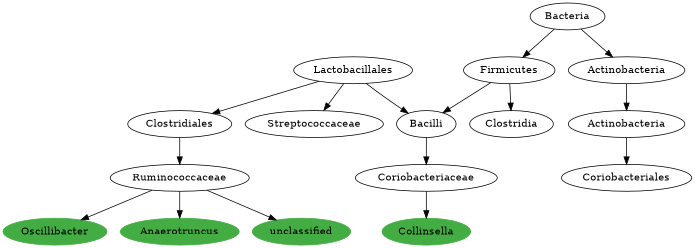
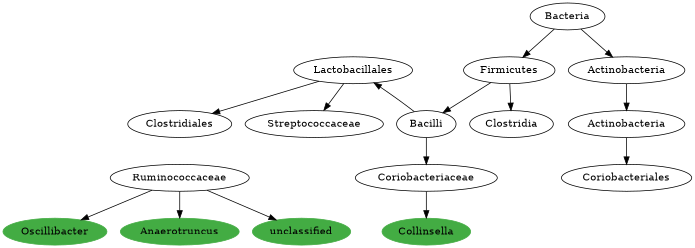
  digraph {
    n1 [color="#43AC43" label=Oscillibacter style=filled]
    n2 [label=Ruminococcaceae]
    n3 [color="#43AC43" label=Anaerotruncus style=filled]
    n4 [color="#43AC43" label=unclassified style=filled]
    n5 [label=Clostridiales]
    n6 [label=Clostridia]
    n7 [label=Firmicutes]
    n8 [label=Bacilli]
    n9 [label=Lactobacillales]
    n10 [label=Coriobacteriaceae]
    n11 [label=Bacteria]
    n12 [label=Actinobacteria]
    n13 [label=Actinobacteria]
    n14 [label=Streptococcaceae]
    n15 [color="#43AC43" label=Collinsella style=filled]
    n16 [label=Coriobacteriales]
    n2 -> n1
    n2 -> n3
    n2 -> n4
-   n5 -> n2
    n7 -> n6
    n7 -> n8
-   n9 -> n8
+   n8 -> n9
    n8 -> n10
    n9 -> n5
    n9 -> n14
    n10 -> n15
    n11 -> n7
    n11 -> n12
    n12 -> n13
    n13 -> n16
  }
